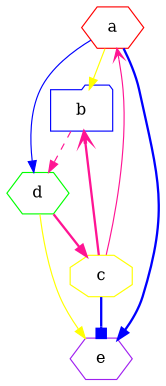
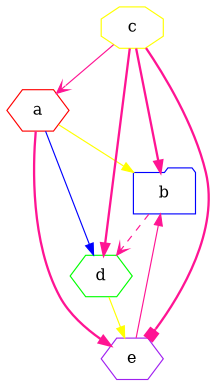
  digraph {
    node [shape=hexagon]
    edge [color=deeppink arrowhead=normal style=bold]
    n1 [color=red label=a]
    n2 [color=blue label=b shape=folder]
    n3 [color=green label=d]
    n4 [color=purple label=e]
    n5 [color=yellow label=c shape=octagon]
    n1 -> n2 [color=yellow arrowhead="" style=""]
    n1 -> n3 [color=blue style=solid]
-   n1 -> n4 [color=blue]
-   n2 -> n3 [style=dashed]
+   n1 -> n4
+   n2 -> n3 [arrowhead=vee style=dashed]
    n3 -> n4 [color=yellow arrowhead="" style=""]
+   n4 -> n2 [style=solid]
    n5 -> n1 [arrowhead=vee style=solid]
-   n5 -> n2 [arrowhead=vee]
-   n3 -> n5
-   n5 -> n4 [arrowhead=box color=blue]
+   n5 -> n2
+   n5 -> n3
+   n5 -> n4 [arrowhead=box]
  }
